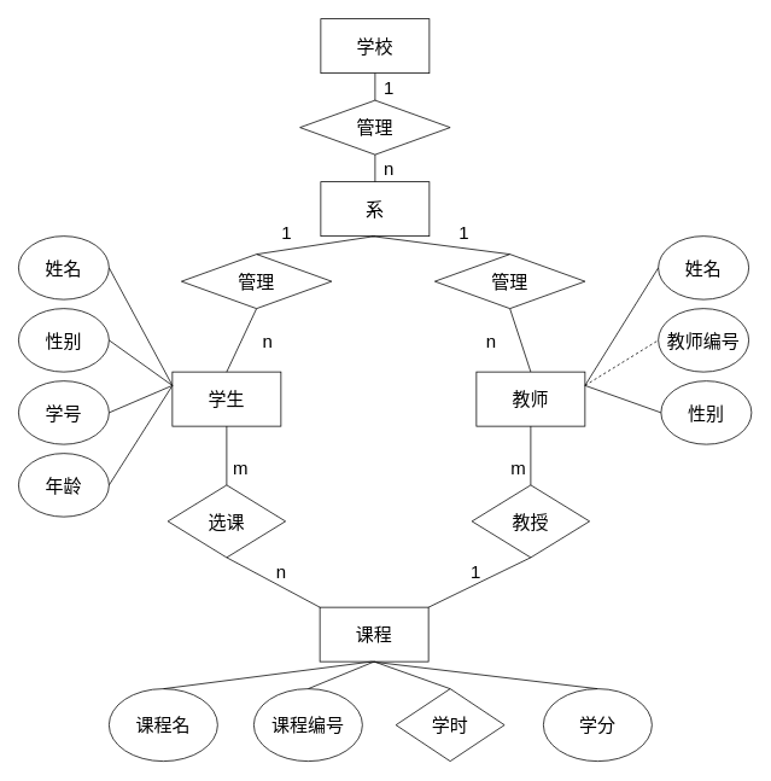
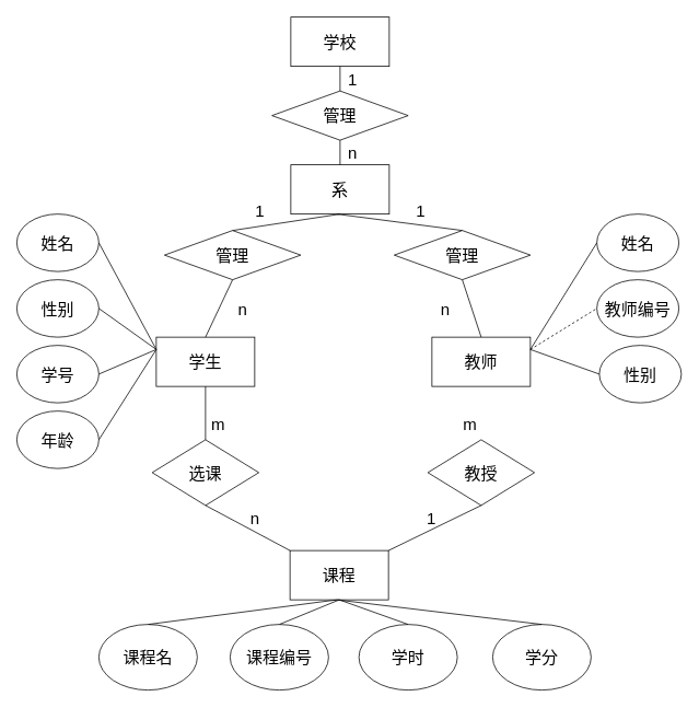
  <mxCell id="0" />
  <mxCell id="1" parent="0" />
  <mxCell id="2" value="&lt;font style=&quot;font-size: 20px&quot;&gt;&lt;font style=&quot;font-size: 20px&quot;&gt;学校&lt;/font&gt;&lt;br&gt;&lt;/font&gt;" style="rounded=0;whiteSpace=wrap;html=1;" vertex="1" parent="1"><mxGeometry x="354" y="20" width="120" height="60" as="geometry" /></mxCell>
  <mxCell id="3" value="管理" style="rhombus;whiteSpace=wrap;html=1;fontSize=20;" vertex="1" parent="1"><mxGeometry x="331" y="110" width="166" height="60" as="geometry" /></mxCell>
  <mxCell id="4" value="1" style="text;html=1;align=center;verticalAlign=middle;resizable=0;points=[];autosize=1;strokeColor=none;fillColor=none;fontSize=20;" vertex="1" parent="1"><mxGeometry x="414" y="80" width="30" height="30" as="geometry" /></mxCell>
  <mxCell id="5" value="系" style="rounded=0;whiteSpace=wrap;html=1;fontSize=20;" vertex="1" parent="1"><mxGeometry x="354" y="200" width="120" height="60" as="geometry" /></mxCell>
  <mxCell id="6" value="n" style="text;html=1;align=center;verticalAlign=middle;resizable=0;points=[];autosize=1;strokeColor=none;fillColor=none;fontSize=20;" vertex="1" parent="1"><mxGeometry x="414" y="170" width="30" height="30" as="geometry" /></mxCell>
  <mxCell id="7" value="年龄" style="ellipse;whiteSpace=wrap;html=1;fontSize=20;" vertex="1" parent="1"><mxGeometry x="20" y="500" width="100" height="70" as="geometry" /></mxCell>
  <mxCell id="8" value="学号" style="ellipse;whiteSpace=wrap;html=1;fontSize=20;" vertex="1" parent="1"><mxGeometry x="20" y="420" width="100" height="70" as="geometry" /></mxCell>
  <mxCell id="9" value="性别" style="ellipse;whiteSpace=wrap;html=1;fontSize=20;" vertex="1" parent="1"><mxGeometry x="20" y="340" width="100" height="70" as="geometry" /></mxCell>
  <mxCell id="10" value="姓名" style="ellipse;whiteSpace=wrap;html=1;fontSize=20;" vertex="1" parent="1"><mxGeometry x="20" y="260" width="100" height="70" as="geometry" /></mxCell>
  <mxCell id="11" value="学生" style="rounded=0;whiteSpace=wrap;html=1;fontSize=20;" vertex="1" parent="1"><mxGeometry x="190" y="410" width="120" height="60" as="geometry" /></mxCell>
  <mxCell id="12" value="" style="endArrow=none;html=1;rounded=0;fontSize=20;entryX=1;entryY=0.5;entryDx=0;entryDy=0;exitX=0;exitY=0.25;exitDx=0;exitDy=0;" edge="1" parent="1" source="11" target="10"><mxGeometry width="50" height="50" relative="1" as="geometry"><mxPoint x="100" y="360" as="sourcePoint" /><mxPoint x="150" y="310" as="targetPoint" /><Array as="points" /></mxGeometry></mxCell>
  <mxCell id="13" value="" style="endArrow=none;html=1;rounded=0;fontSize=20;exitX=1;exitY=0.5;exitDx=0;exitDy=0;entryX=0;entryY=0.25;entryDx=0;entryDy=0;" edge="1" parent="1" source="9" target="11"><mxGeometry width="50" height="50" relative="1" as="geometry"><mxPoint x="100" y="360" as="sourcePoint" /><mxPoint x="200" y="330" as="targetPoint" /></mxGeometry></mxCell>
  <mxCell id="14" value="" style="endArrow=none;html=1;rounded=0;fontSize=20;entryX=0;entryY=0.25;entryDx=0;entryDy=0;exitX=1;exitY=0.5;exitDx=0;exitDy=0;" edge="1" parent="1" source="8" target="11"><mxGeometry width="50" height="50" relative="1" as="geometry"><mxPoint x="100" y="360" as="sourcePoint" /><mxPoint x="150" y="310" as="targetPoint" /></mxGeometry></mxCell>
  <mxCell id="15" value="" style="endArrow=none;html=1;rounded=0;fontSize=20;entryX=0;entryY=0.25;entryDx=0;entryDy=0;exitX=1;exitY=0.5;exitDx=0;exitDy=0;" edge="1" parent="1" source="7" target="11"><mxGeometry width="50" height="50" relative="1" as="geometry"><mxPoint x="100" y="460" as="sourcePoint" /><mxPoint x="150" y="410" as="targetPoint" /></mxGeometry></mxCell>
  <mxCell id="16" value="管理" style="rhombus;whiteSpace=wrap;html=1;fontSize=20;" vertex="1" parent="1"><mxGeometry x="200" y="280" width="166" height="60" as="geometry" /></mxCell>
  <mxCell id="17" value="管理" style="rhombus;whiteSpace=wrap;html=1;fontSize=20;" vertex="1" parent="1"><mxGeometry x="480" y="280" width="166" height="60" as="geometry" /></mxCell>
  <mxCell id="18" value="姓名" style="ellipse;whiteSpace=wrap;html=1;fontSize=20;" vertex="1" parent="1"><mxGeometry x="727" y="260" width="100" height="70" as="geometry" /></mxCell>
  <mxCell id="19" value="" style="endArrow=none;html=1;rounded=0;fontSize=20;entryX=0.5;entryY=1;entryDx=0;entryDy=0;exitX=0.5;exitY=0;exitDx=0;exitDy=0;" edge="1" parent="1" source="16" target="5"><mxGeometry width="50" height="50" relative="1" as="geometry"><mxPoint x="340" y="390" as="sourcePoint" /><mxPoint x="390" y="340" as="targetPoint" /></mxGeometry></mxCell>
  <mxCell id="20" value="" style="endArrow=none;html=1;rounded=0;fontSize=20;exitX=0.5;exitY=0;exitDx=0;exitDy=0;" edge="1" parent="1" source="17"><mxGeometry width="50" height="50" relative="1" as="geometry"><mxPoint x="340" y="390" as="sourcePoint" /><mxPoint x="410" y="260" as="targetPoint" /></mxGeometry></mxCell>
  <mxCell id="21" value="" style="endArrow=none;html=1;rounded=0;fontSize=20;entryX=0.5;entryY=1;entryDx=0;entryDy=0;exitX=0.5;exitY=0;exitDx=0;exitDy=0;" edge="1" parent="1" source="3" target="2"><mxGeometry width="50" height="50" relative="1" as="geometry"><mxPoint x="340" y="290" as="sourcePoint" /><mxPoint x="390" y="240" as="targetPoint" /></mxGeometry></mxCell>
  <mxCell id="22" value="" style="endArrow=none;html=1;rounded=0;fontSize=20;entryX=0.5;entryY=1;entryDx=0;entryDy=0;exitX=0.5;exitY=0;exitDx=0;exitDy=0;" edge="1" parent="1" source="5" target="3"><mxGeometry width="50" height="50" relative="1" as="geometry"><mxPoint x="340" y="290" as="sourcePoint" /><mxPoint x="390" y="240" as="targetPoint" /></mxGeometry></mxCell>
  <mxCell id="23" value="1" style="text;html=1;align=center;verticalAlign=middle;resizable=0;points=[];autosize=1;strokeColor=none;fillColor=none;fontSize=20;" vertex="1" parent="1"><mxGeometry x="301" y="240" width="30" height="30" as="geometry" /></mxCell>
  <mxCell id="24" value="1" style="text;html=1;align=center;verticalAlign=middle;resizable=0;points=[];autosize=1;strokeColor=none;fillColor=none;fontSize=20;" vertex="1" parent="1"><mxGeometry x="497" y="240" width="30" height="30" as="geometry" /></mxCell>
  <mxCell id="25" value="" style="endArrow=none;html=1;rounded=0;fontSize=20;entryX=0.5;entryY=1;entryDx=0;entryDy=0;exitX=0.5;exitY=0;exitDx=0;exitDy=0;" edge="1" parent="1" source="27" target="17"><mxGeometry width="50" height="50" relative="1" as="geometry"><mxPoint x="590" y="400" as="sourcePoint" /><mxPoint x="390" y="290" as="targetPoint" /></mxGeometry></mxCell>
  <mxCell id="26" value="" style="endArrow=none;html=1;rounded=0;fontSize=20;entryX=0.5;entryY=1;entryDx=0;entryDy=0;exitX=0.5;exitY=0;exitDx=0;exitDy=0;" edge="1" parent="1" source="11" target="16"><mxGeometry width="50" height="50" relative="1" as="geometry"><mxPoint x="340" y="340" as="sourcePoint" /><mxPoint x="390" y="290" as="targetPoint" /><Array as="points" /></mxGeometry></mxCell>
  <mxCell id="27" value="教师" style="rounded=0;whiteSpace=wrap;html=1;fontSize=20;" vertex="1" parent="1"><mxGeometry x="526" y="410" width="120" height="60" as="geometry" /></mxCell>
  <mxCell id="28" value="教师编号" style="ellipse;whiteSpace=wrap;html=1;fontSize=20;" vertex="1" parent="1"><mxGeometry x="727" y="340" width="100" height="70" as="geometry" /></mxCell>
  <mxCell id="29" value="&lt;div&gt;性别&lt;/div&gt;" style="ellipse;whiteSpace=wrap;html=1;fontSize=20;" vertex="1" parent="1"><mxGeometry x="730" y="420" width="100" height="70" as="geometry" /></mxCell>
  <mxCell id="30" value="" style="endArrow=none;html=1;rounded=0;fontSize=20;entryX=0;entryY=0.5;entryDx=0;entryDy=0;exitX=1;exitY=0.25;exitDx=0;exitDy=0;" edge="1" parent="1" source="27" target="29"><mxGeometry width="50" height="50" relative="1" as="geometry"><mxPoint x="500" y="400" as="sourcePoint" /><mxPoint x="550" y="350" as="targetPoint" /><Array as="points" /></mxGeometry></mxCell>
  <mxCell id="31" value="" style="endArrow=none;html=1;rounded=0;fontSize=20;entryX=0;entryY=0.5;entryDx=0;entryDy=0;exitX=1;exitY=0.25;exitDx=0;exitDy=0;dashed=1;" edge="1" parent="1" source="27" target="28"><mxGeometry width="50" height="50" relative="1" as="geometry"><mxPoint x="660" y="440" as="sourcePoint" /><mxPoint x="710" y="390" as="targetPoint" /></mxGeometry></mxCell>
  <mxCell id="32" value="" style="endArrow=none;html=1;rounded=0;fontSize=20;entryX=0;entryY=0.5;entryDx=0;entryDy=0;exitX=1;exitY=0.25;exitDx=0;exitDy=0;" edge="1" parent="1" source="27" target="18"><mxGeometry width="50" height="50" relative="1" as="geometry"><mxPoint x="500" y="400" as="sourcePoint" /><mxPoint x="550" y="350" as="targetPoint" /></mxGeometry></mxCell>
  <mxCell id="33" value="&lt;div&gt;n&lt;/div&gt;" style="text;html=1;align=center;verticalAlign=middle;resizable=0;points=[];autosize=1;strokeColor=none;fillColor=none;fontSize=20;" vertex="1" parent="1"><mxGeometry x="280" y="360" width="30" height="30" as="geometry" /></mxCell>
  <mxCell id="34" value="&lt;div&gt;n&lt;/div&gt;" style="text;html=1;align=center;verticalAlign=middle;resizable=0;points=[];autosize=1;strokeColor=none;fillColor=none;fontSize=20;" vertex="1" parent="1"><mxGeometry x="527" y="360" width="30" height="30" as="geometry" /></mxCell>
- <mxCell id="35" value="" style="endArrow=none;html=1;rounded=0;fontSize=20;entryX=0.5;entryY=1;entryDx=0;entryDy=0;exitX=0.5;exitY=0;exitDx=0;exitDy=0;" edge="1" parent="1" source="36" target="27"><mxGeometry width="50" height="50" relative="1" as="geometry"><mxPoint x="560" y="540" as="sourcePoint" /><mxPoint x="530" y="460" as="targetPoint" /></mxGeometry></mxCell>
  <mxCell id="36" value="教授" style="rhombus;whiteSpace=wrap;html=1;fontSize=20;" vertex="1" parent="1"><mxGeometry x="521" y="535" width="130" height="80" as="geometry" /></mxCell>
  <mxCell id="37" value="选课" style="rhombus;whiteSpace=wrap;html=1;fontSize=20;" vertex="1" parent="1"><mxGeometry x="185" y="535" width="130" height="80" as="geometry" /></mxCell>
  <mxCell id="38" value="" style="endArrow=none;html=1;rounded=0;fontSize=20;exitX=0.5;exitY=0;exitDx=0;exitDy=0;entryX=0.5;entryY=1;entryDx=0;entryDy=0;" edge="1" parent="1" source="37" target="11"><mxGeometry width="50" height="50" relative="1" as="geometry"><mxPoint x="480" y="510" as="sourcePoint" /><mxPoint x="530" y="460" as="targetPoint" /></mxGeometry></mxCell>
  <mxCell id="39" value="m" style="text;html=1;align=center;verticalAlign=middle;resizable=0;points=[];autosize=1;strokeColor=none;fillColor=none;fontSize=20;" vertex="1" parent="1"><mxGeometry x="250" y="500" width="30" height="30" as="geometry" /></mxCell>
  <mxCell id="40" value="m" style="text;html=1;align=center;verticalAlign=middle;resizable=0;points=[];autosize=1;strokeColor=none;fillColor=none;fontSize=20;" vertex="1" parent="1"><mxGeometry x="557" y="500" width="30" height="30" as="geometry" /></mxCell>
  <mxCell id="41" value="课程" style="rounded=0;whiteSpace=wrap;html=1;fontSize=20;" vertex="1" parent="1"><mxGeometry x="353" y="670" width="120" height="60" as="geometry" /></mxCell>
  <mxCell id="42" value="" style="endArrow=none;html=1;rounded=0;fontSize=20;exitX=1;exitY=0;exitDx=0;exitDy=0;entryX=0.5;entryY=1;entryDx=0;entryDy=0;" edge="1" parent="1" source="41" target="36"><mxGeometry width="50" height="50" relative="1" as="geometry"><mxPoint x="480" y="480" as="sourcePoint" /><mxPoint x="530" y="430" as="targetPoint" /></mxGeometry></mxCell>
  <mxCell id="43" value="1" style="text;html=1;align=center;verticalAlign=middle;resizable=0;points=[];autosize=1;strokeColor=none;fillColor=none;fontSize=20;" vertex="1" parent="1"><mxGeometry x="510" y="615" width="30" height="30" as="geometry" /></mxCell>
  <mxCell id="44" value="" style="endArrow=none;html=1;rounded=0;fontSize=20;exitX=0.5;exitY=1;exitDx=0;exitDy=0;entryX=0;entryY=0;entryDx=0;entryDy=0;" edge="1" parent="1" source="37" target="41"><mxGeometry width="50" height="50" relative="1" as="geometry"><mxPoint x="480" y="480" as="sourcePoint" /><mxPoint x="530" y="430" as="targetPoint" /></mxGeometry></mxCell>
  <mxCell id="45" value="n" style="text;html=1;align=center;verticalAlign=middle;resizable=0;points=[];autosize=1;strokeColor=none;fillColor=none;fontSize=20;" vertex="1" parent="1"><mxGeometry x="295" y="615" width="30" height="30" as="geometry" /></mxCell>
  <mxCell id="46" value="学分" style="ellipse;whiteSpace=wrap;html=1;fontSize=20;" vertex="1" parent="1"><mxGeometry x="600" y="760" width="120" height="80" as="geometry" /></mxCell>
- <mxCell id="47" value="学时" style="rhombus;whiteSpace=wrap;html=1;fontSize=20;" vertex="1" parent="1"><mxGeometry x="437" y="760" width="120" height="80" as="geometry" /></mxCell>
+ <mxCell id="47" value="学时" style="ellipse;whiteSpace=wrap;html=1;fontSize=20;" vertex="1" parent="1"><mxGeometry x="437" y="760" width="120" height="80" as="geometry" /></mxCell>
  <mxCell id="48" value="课程编号" style="ellipse;whiteSpace=wrap;html=1;fontSize=20;" vertex="1" parent="1"><mxGeometry x="280" y="760" width="120" height="80" as="geometry" /></mxCell>
  <mxCell id="49" value="课程名" style="ellipse;whiteSpace=wrap;html=1;fontSize=20;" vertex="1" parent="1"><mxGeometry x="120" y="760" width="120" height="80" as="geometry" /></mxCell>
  <mxCell id="50" value="" style="endArrow=none;html=1;rounded=0;fontSize=20;entryX=0.5;entryY=0;entryDx=0;entryDy=0;" edge="1" parent="1" target="46"><mxGeometry width="50" height="50" relative="1" as="geometry"><mxPoint x="410" y="730" as="sourcePoint" /><mxPoint x="530" y="520" as="targetPoint" /></mxGeometry></mxCell>
  <mxCell id="51" value="" style="endArrow=none;html=1;rounded=0;fontSize=20;entryX=0.5;entryY=1;entryDx=0;entryDy=0;exitX=0.5;exitY=0;exitDx=0;exitDy=0;" edge="1" parent="1" source="47" target="41"><mxGeometry width="50" height="50" relative="1" as="geometry"><mxPoint x="480" y="570" as="sourcePoint" /><mxPoint x="530" y="520" as="targetPoint" /></mxGeometry></mxCell>
  <mxCell id="52" value="" style="endArrow=none;html=1;rounded=0;fontSize=20;exitX=0.5;exitY=0;exitDx=0;exitDy=0;entryX=0.5;entryY=1;entryDx=0;entryDy=0;" edge="1" parent="1" source="48" target="41"><mxGeometry width="50" height="50" relative="1" as="geometry"><mxPoint x="480" y="570" as="sourcePoint" /><mxPoint x="530" y="520" as="targetPoint" /></mxGeometry></mxCell>
  <mxCell id="53" value="" style="endArrow=none;html=1;rounded=0;fontSize=20;exitX=0.5;exitY=0;exitDx=0;exitDy=0;" edge="1" parent="1" source="49"><mxGeometry width="50" height="50" relative="1" as="geometry"><mxPoint x="480" y="570" as="sourcePoint" /><mxPoint x="410" y="730" as="targetPoint" /></mxGeometry></mxCell>
